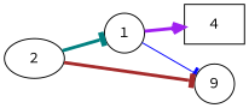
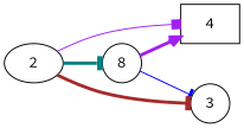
  digraph {
    fontname="Source Code Pro"
    rankdir=LR
    node [fontname="Source Code Pro" shape=circle]
    edge [arrowhead=tee color=purple fontname="Source Code Pro" penwidth=3]
    4 [shape=box]
-   1
-   3 [label=9]
+   1 [label=8]
+   3
    2 [shape=ellipse]
    1 -> 4 [arrowhead=vee]
    1 -> 3 [color=blue penwidth=""]
+   2 -> 4 [arrowhead=box penwidth=""]
    2 -> 1 [color=teal]
    2 -> 3 [color=brown]
  }
